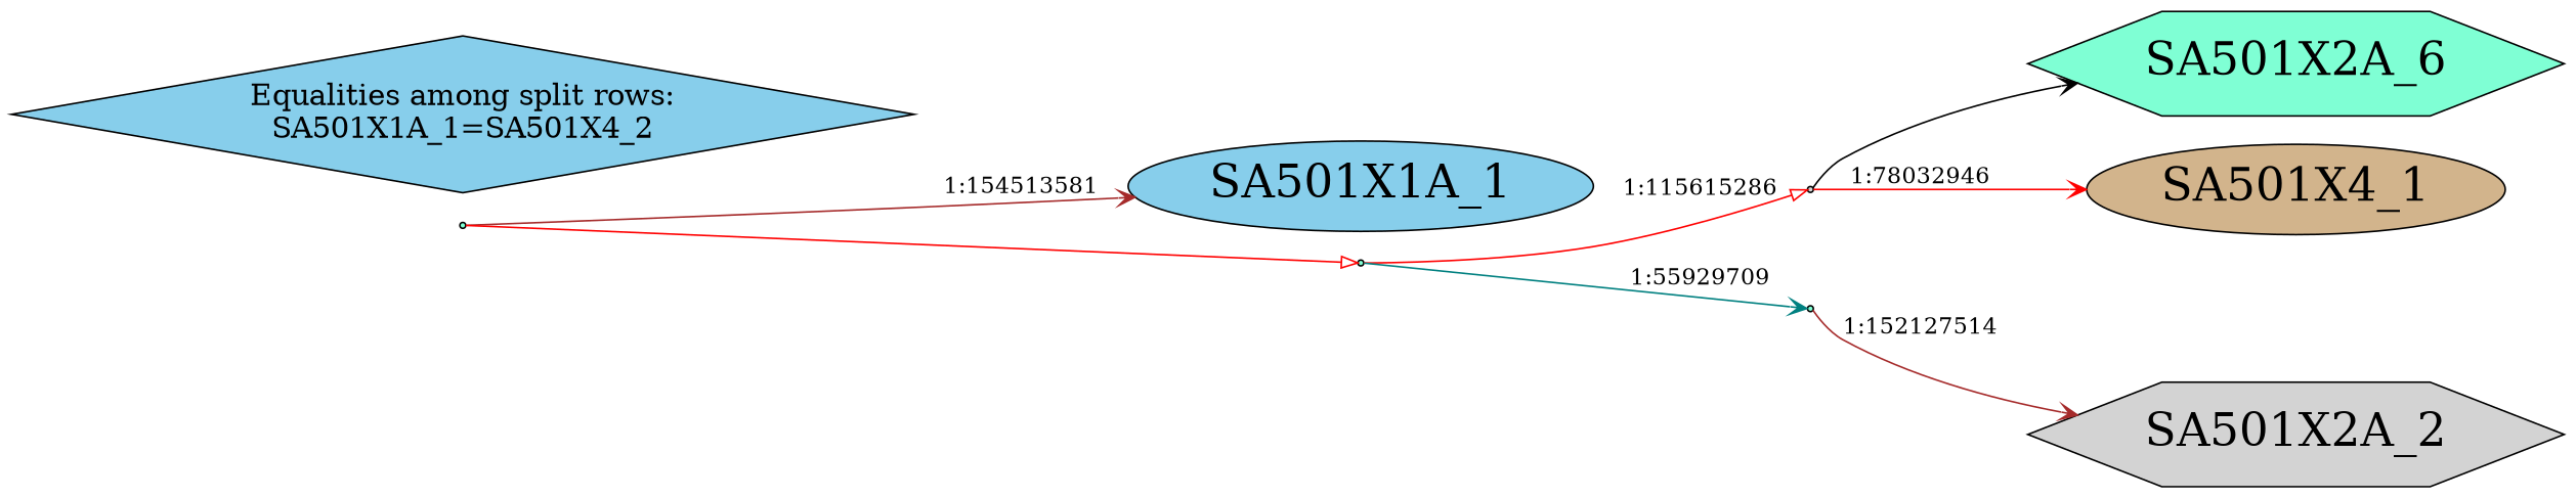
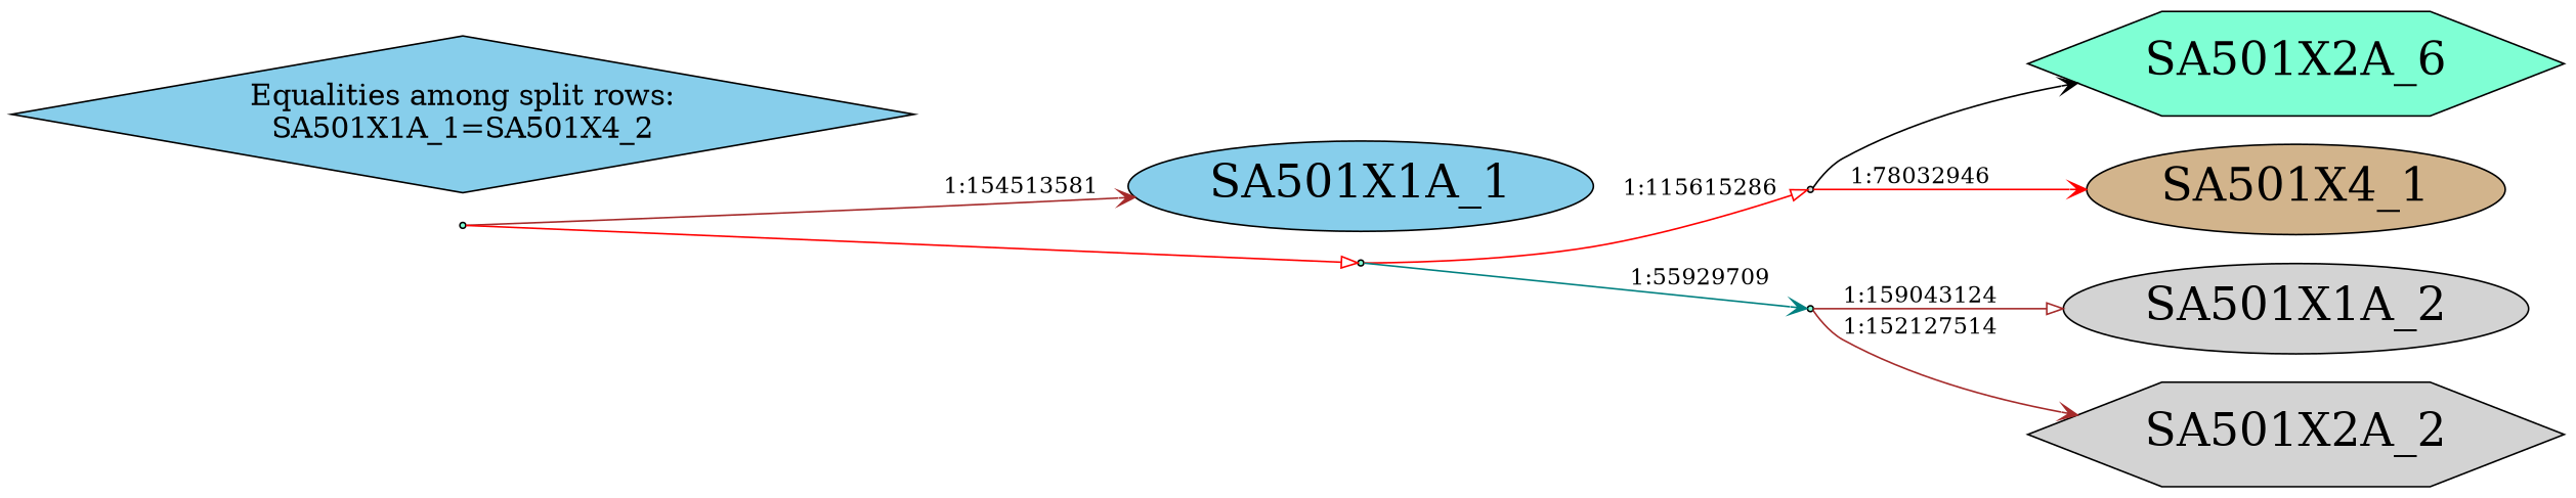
  digraph {
    rankdir=LR
    node [fillcolor=aquamarine fontsize=28 shape=point style=filled]
    edge [arrowhead=vee color=red]
    n1 [fillcolor=skyblue label=SA501X1A_1 shape=ellipse]
+   n2 [fillcolor=lightgrey label=SA501X1A_2 shape=ellipse]
    n3 [label=SA501X2A_6 shape=hexagon]
    n4 [fillcolor=lightgrey label=SA501X2A_2 shape=hexagon]
    n5 [fillcolor=tan label=SA501X4_1 shape=ellipse]
    n6 [fillcolor=skyblue fontsize=18 label="Equalities among split rows:\nSA501X1A_1=SA501X4_2\n" shape=diamond]
    Int1 [fillcolor=lightgrey fontsize=""]
    Int2 [fontsize=""]
    Int3 [fontsize=""]
    Int4 [fontsize=""]
    Int1 -> n3 [color=black]
    Int1 -> n5 [label="1:78032946"]
+   Int2 -> n2 [arrowhead=onormal color=brown label="1:159043124"]
    Int2 -> n4 [color=brown label="1:152127514"]
    Int3 -> Int1 [arrowhead=onormal label="1:115615286"]
    Int3 -> Int2 [color=teal label="1:55929709"]
    Int4 -> n1 [color=brown label="1:154513581"]
    Int4 -> Int3 [arrowhead=onormal]
  }
